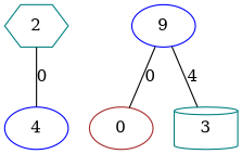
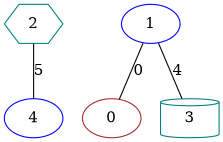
  graph {
    node [color=teal shape=ellipse]
    2 [shape=hexagon]
    4 [color=blue]
-   1 [color=blue label=9]
+   1 [color=blue]
    0 [color=brown]
    3 [shape=cylinder]
-   2 -- 4 [label=0]
+   2 -- 4 [label=5]
    1 -- 0 [label=0]
    1 -- 3 [label=4]
  }
